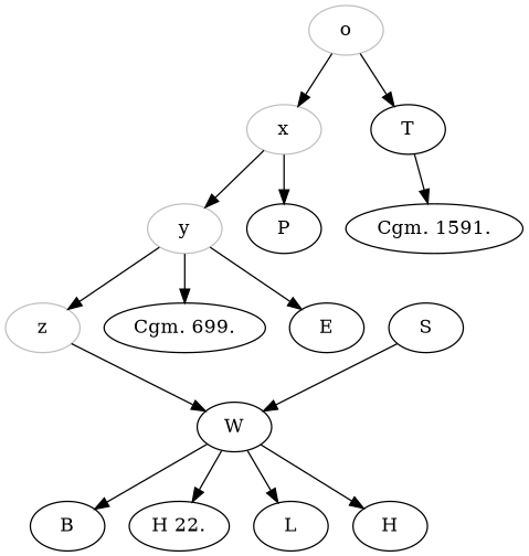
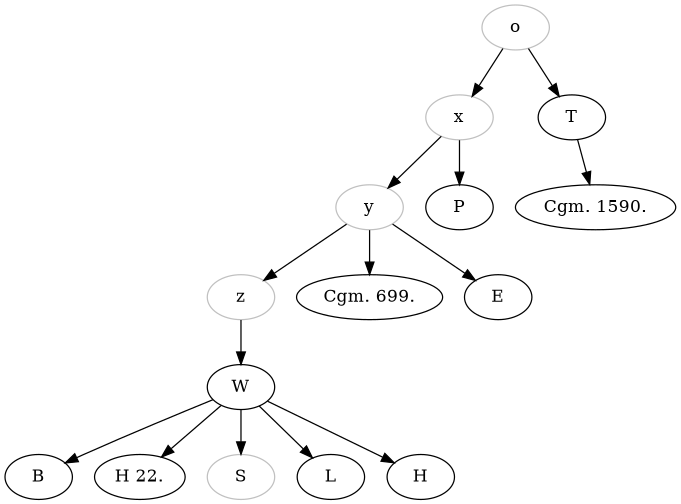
  digraph {
    n1 [color=grey label=o]
    n2 [color=grey label=x]
    T
    n4 [color=grey label=y]
    P
-   n6 [label="Cgm. 1591."]
+   n6 [label="Cgm. 1590."]
    n7 [color=grey label=z]
    n8 [label="Cgm. 699."]
    E
    W
    B
    n12 [label="H 22."]
-   S
+   S [color=grey]
    L
    H
    n1 -> n2
    n1 -> T
    n2 -> n4
    n2 -> P
    T -> n6
    n4 -> n7
    n4 -> n8
    n4 -> E
    n7 -> W
    W -> B
    W -> n12
-   S -> W
+   W -> S
    W -> L
    W -> H
  }
